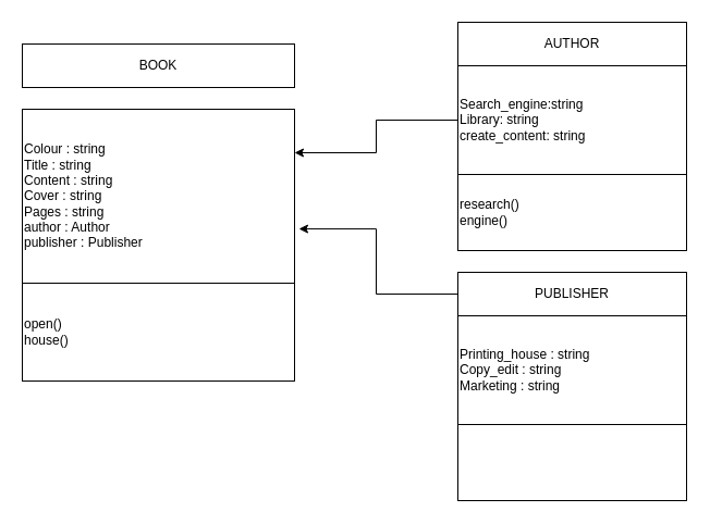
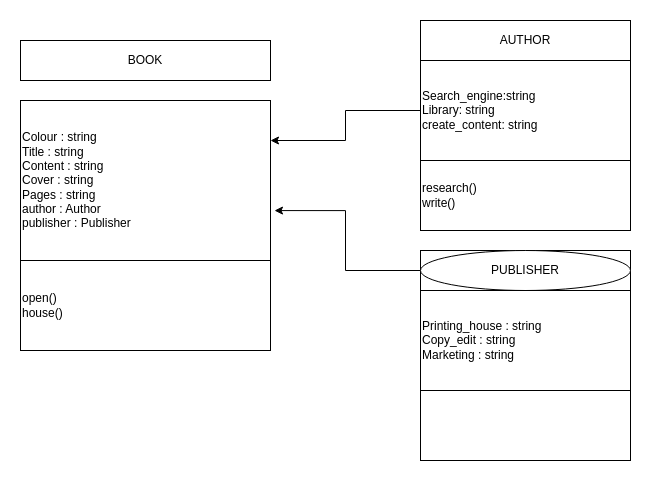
  <mxCell id="0" />
  <mxCell id="1" parent="0" />
  <mxCell id="2" value="" style="whiteSpace=wrap;html=1;aspect=fixed;" vertex="1" parent="1"><mxGeometry x="20" y="100" width="250" height="250" as="geometry" /></mxCell>
  <mxCell id="3" value="" style="whiteSpace=wrap;html=1;aspect=fixed;" vertex="1" parent="1"><mxGeometry x="420" y="20" width="210" height="210" as="geometry" /></mxCell>
  <mxCell id="4" value="" style="whiteSpace=wrap;html=1;aspect=fixed;" vertex="1" parent="1"><mxGeometry x="420" y="250" width="210" height="210" as="geometry" /></mxCell>
  <mxCell id="5" value="BOOK" style="rounded=0;whiteSpace=wrap;html=1;" vertex="1" parent="1"><mxGeometry x="20" y="40" width="250" height="40" as="geometry" /></mxCell>
  <mxCell id="6" value="Colour : string&lt;br&gt;Title : string&lt;br&gt;Content : string&lt;br&gt;Cover : string&lt;br&gt;Pages : string&lt;br&gt;author : Author&lt;br&gt;publisher : Publisher" style="rounded=0;whiteSpace=wrap;html=1;align=left;" vertex="1" parent="1"><mxGeometry x="20" y="100" width="250" height="160" as="geometry" /></mxCell>
  <mxCell id="7" value="open()&lt;br&gt;house()" style="rounded=0;whiteSpace=wrap;html=1;align=left;" vertex="1" parent="1"><mxGeometry x="20" y="260" width="250" height="90" as="geometry" /></mxCell>
  <mxCell id="8" value="AUTHOR" style="rounded=0;whiteSpace=wrap;html=1;" vertex="1" parent="1"><mxGeometry x="420" y="20" width="210" height="40" as="geometry" /></mxCell>
  <mxCell id="9" style="edgeStyle=orthogonalEdgeStyle;rounded=0;orthogonalLoop=1;jettySize=auto;html=1;exitX=0;exitY=0.5;exitDx=0;exitDy=0;entryX=1;entryY=0.25;entryDx=0;entryDy=0;" edge="1" parent="1" source="10" target="6"><mxGeometry relative="1" as="geometry" /></mxCell>
  <mxCell id="10" value="&lt;div style=&quot;&quot;&gt;&lt;div style=&quot;&quot;&gt;&lt;div style=&quot;&quot;&gt;Search_engine:string&lt;/div&gt;&lt;/div&gt;&lt;/div&gt;Library: string&lt;br&gt;create_content: string" style="rounded=0;whiteSpace=wrap;html=1;align=left;" vertex="1" parent="1"><mxGeometry x="420" y="60" width="210" height="100" as="geometry" /></mxCell>
- <mxCell id="11" value="research()&lt;br&gt;engine()" style="rounded=0;whiteSpace=wrap;html=1;align=left;" vertex="1" parent="1"><mxGeometry x="420" y="160" width="210" height="70" as="geometry" /></mxCell>
+ <mxCell id="11" value="research()&lt;br&gt;write()" style="rounded=0;whiteSpace=wrap;html=1;align=left;" vertex="1" parent="1"><mxGeometry x="420" y="160" width="210" height="70" as="geometry" /></mxCell>
  <mxCell id="12" style="edgeStyle=orthogonalEdgeStyle;rounded=0;orthogonalLoop=1;jettySize=auto;html=1;exitX=0;exitY=0.5;exitDx=0;exitDy=0;entryX=1.016;entryY=0.688;entryDx=0;entryDy=0;entryPerimeter=0;" edge="1" parent="1" source="13" target="6"><mxGeometry relative="1" as="geometry" /></mxCell>
- <mxCell id="13" value="PUBLISHER" style="rounded=0;whiteSpace=wrap;html=1;" vertex="1" parent="1"><mxGeometry x="420" y="250" width="210" height="40" as="geometry" /></mxCell>
+ <mxCell id="13" value="PUBLISHER" style="ellipse;whiteSpace=wrap;html=1;" vertex="1" parent="1"><mxGeometry x="420" y="250" width="210" height="40" as="geometry" /></mxCell>
  <mxCell id="14" value="Printing_house : string&lt;br&gt;Copy_edit : string&lt;br&gt;Marketing : string" style="rounded=0;whiteSpace=wrap;html=1;align=left;" vertex="1" parent="1"><mxGeometry x="420" y="290" width="210" height="100" as="geometry" /></mxCell>
